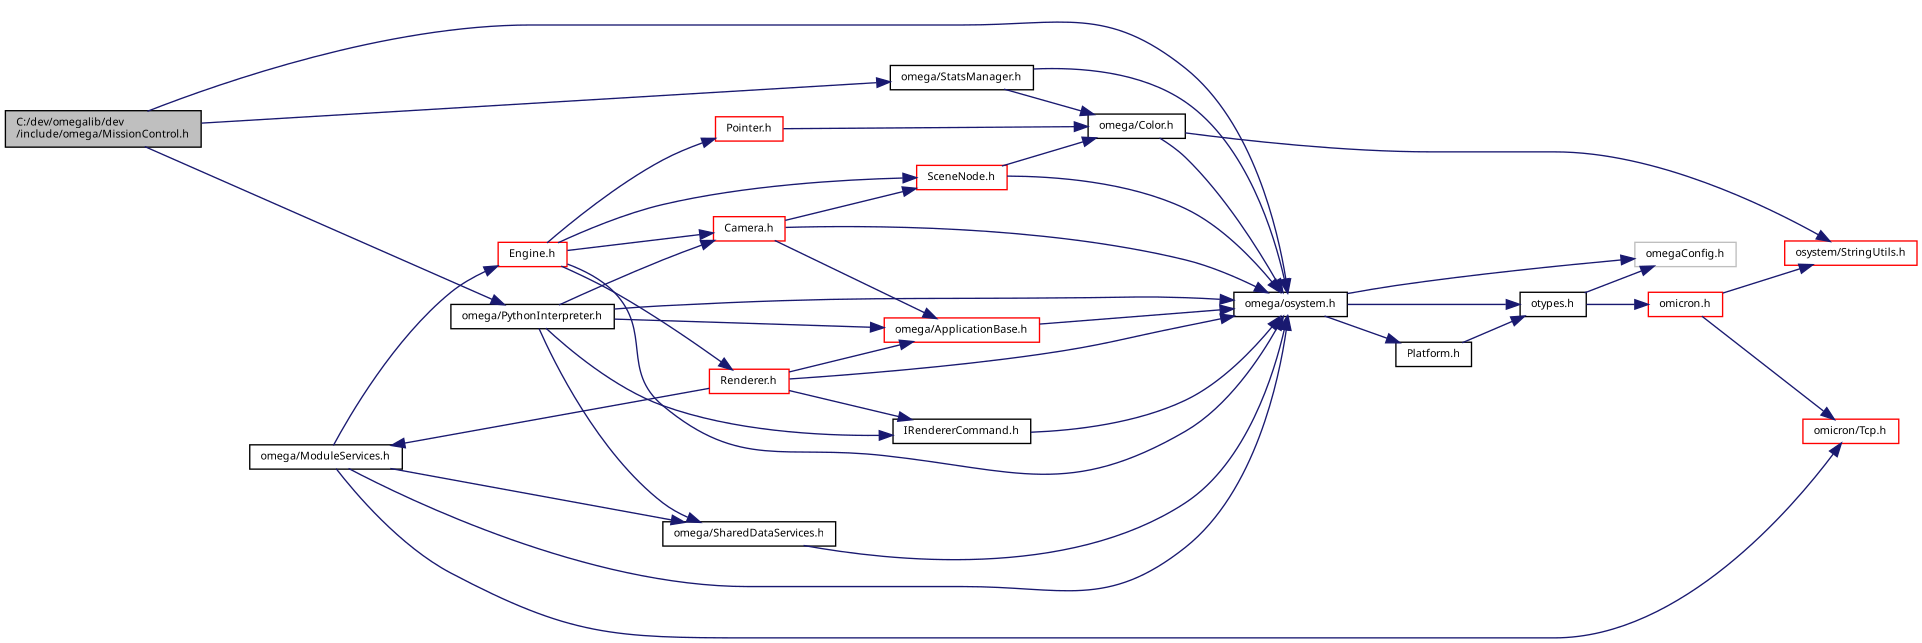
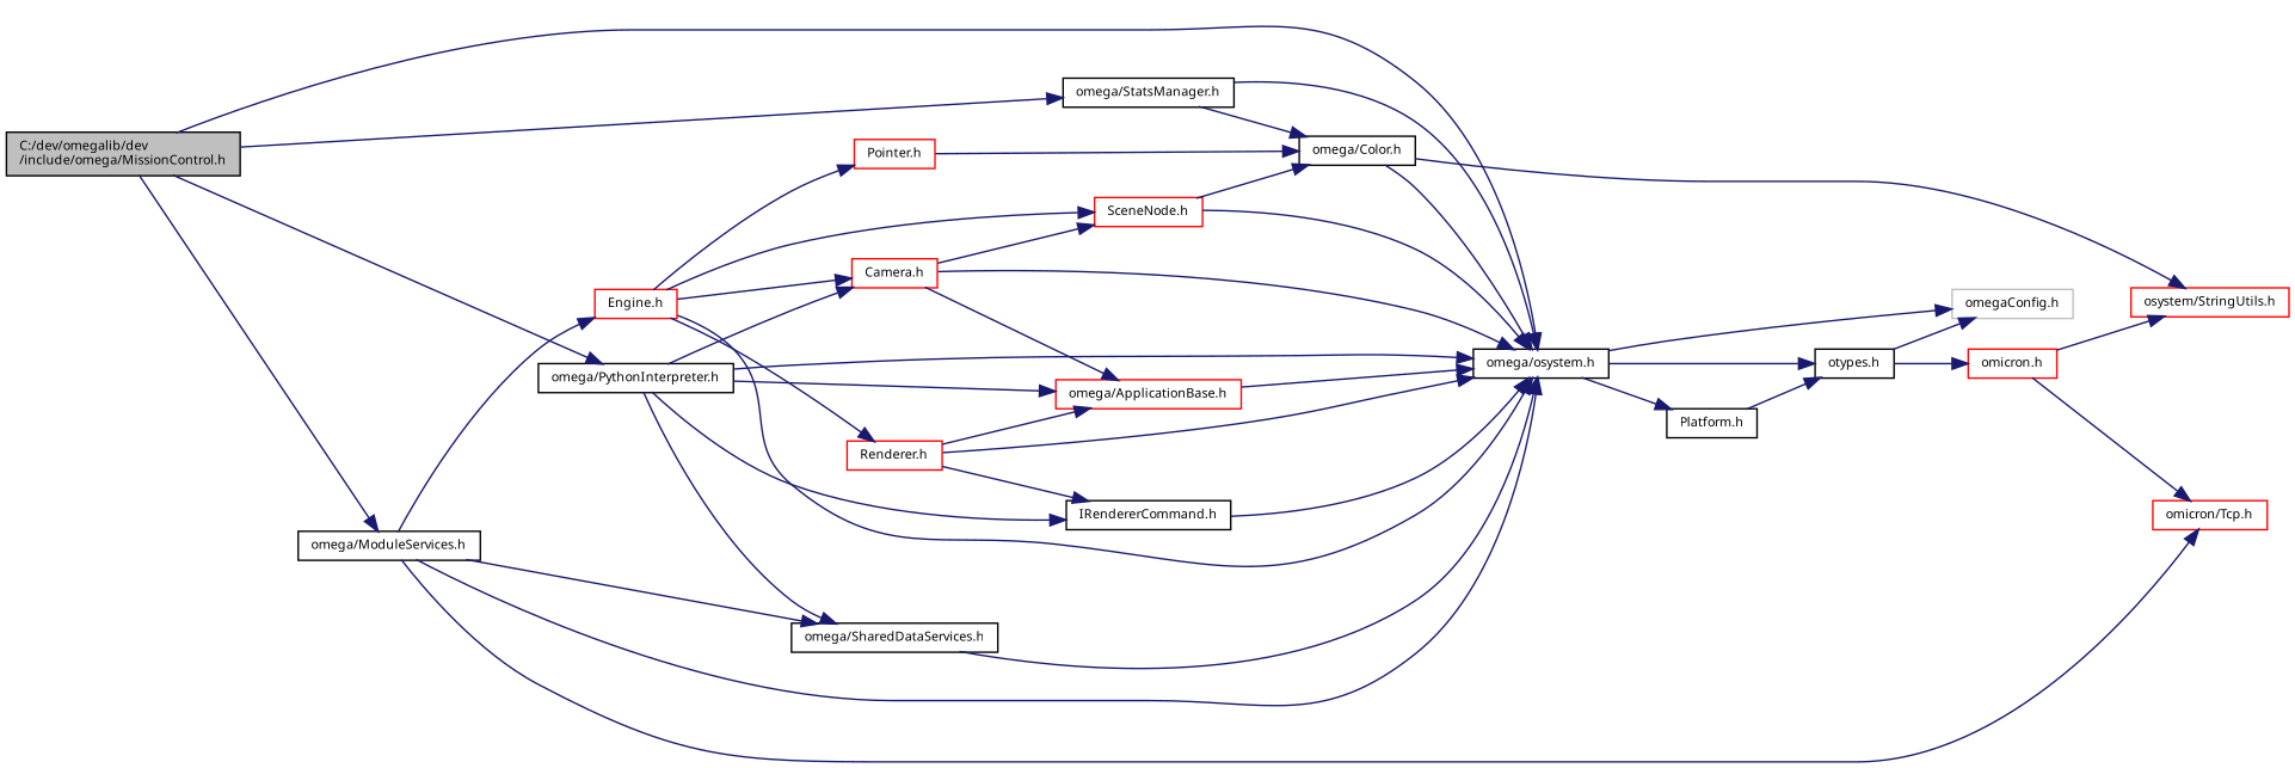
  digraph {
    rankdir=LR
    node [color=black fontname="FreeSans.ttf" fontsize=8 shape=record]
    edge [color=midnightblue fontname="FreeSans.ttf" fontsize=8 labelfontname="FreeSans.ttf" labelfontsize=8 style=solid]
    n1 [fillcolor=grey75 fontcolor=black height=0.2 label="C:/dev/omegalib/dev\l/include/omega/MissionControl.h" style=filled width=0.4]
    n2 [height=0.2 label="omega/osystem.h" width=0.4]
    n3 [height=0.2 label="omega/StatsManager.h" width=0.4]
    n4 [height=0.2 label="omega/ModuleServices.h" width=0.4]
    n5 [height=0.2 label="omega/PythonInterpreter.h" width=0.4]
    n6 [color=grey75 height=0.2 label="omegaConfig.h" width=0.4]
    n7 [height=0.2 label="otypes.h" width=0.4]
    n8 [height=0.2 label="Platform.h" width=0.4]
    n9 [color=red height=0.2 label="omicron/Tcp.h" width=0.4]
    n10 [height=0.2 label="omega/Color.h" width=0.4]
    n11 [color=red height=0.2 label="Engine.h" width=0.4]
    n12 [height=0.2 label="omega/SharedDataServices.h" width=0.4]
    n13 [color=red height=0.2 label="Camera.h" width=0.4]
    n14 [height=0.2 label="IRendererCommand.h" width=0.4]
    n15 [color=red height=0.2 label="omega/ApplicationBase.h" width=0.4]
    n16 [color=red height=0.2 label="omicron.h" width=0.4]
    n17 [color=red height=0.2 label="osystem/StringUtils.h" width=0.4]
    n18 [color=red height=0.2 label="Renderer.h" width=0.4]
    n19 [color=red height=0.2 label="SceneNode.h" width=0.4]
    n20 [color=red height=0.2 label="Pointer.h" width=0.4]
    n1 -> n2
    n1 -> n3
-   n18 -> n4
+   n1 -> n4
    n1 -> n5
    n2 -> n6
    n2 -> n7
    n2 -> n8
    n3 -> n2
    n3 -> n10
    n4 -> n2
    n4 -> n9
    n4 -> n11
    n4 -> n12
    n5 -> n2
    n5 -> n12
    n5 -> n13
    n5 -> n14
    n5 -> n15
    n7 -> n6
    n7 -> n16
    n8 -> n7
    n10 -> n2
    n10 -> n17
    n11 -> n2
    n11 -> n13
    n11 -> n18
    n11 -> n19
    n11 -> n20
    n12 -> n2
    n13 -> n2
    n13 -> n15
    n13 -> n19
    n14 -> n2
    n15 -> n2
    n16 -> n9
    n16 -> n17
    n18 -> n2
    n18 -> n14
    n18 -> n15
    n19 -> n2
    n19 -> n10
    n20 -> n10
  }
